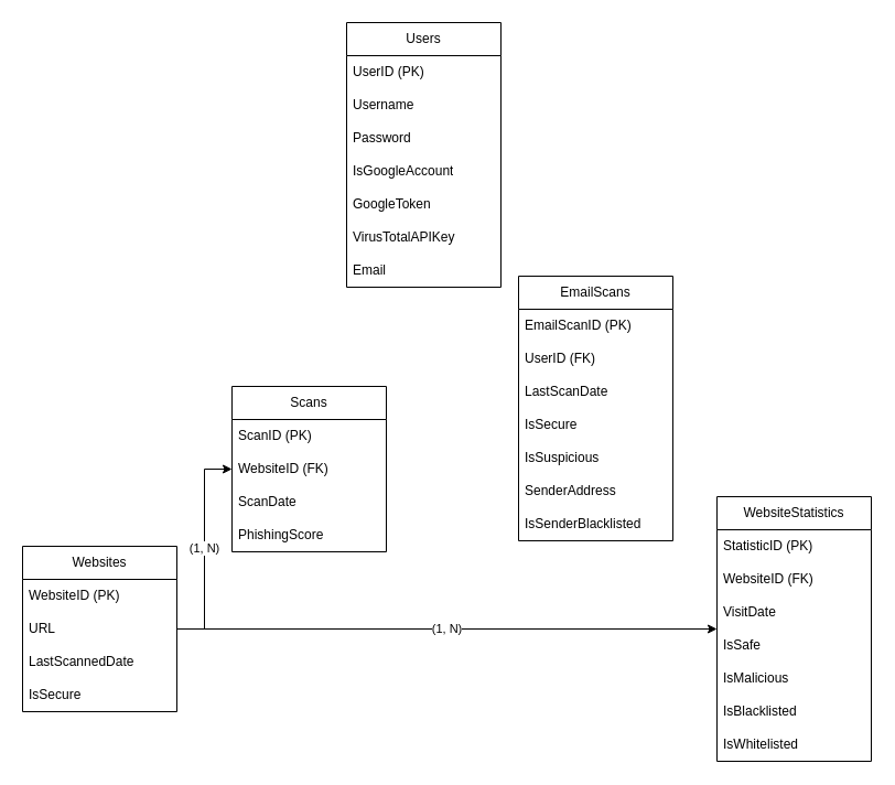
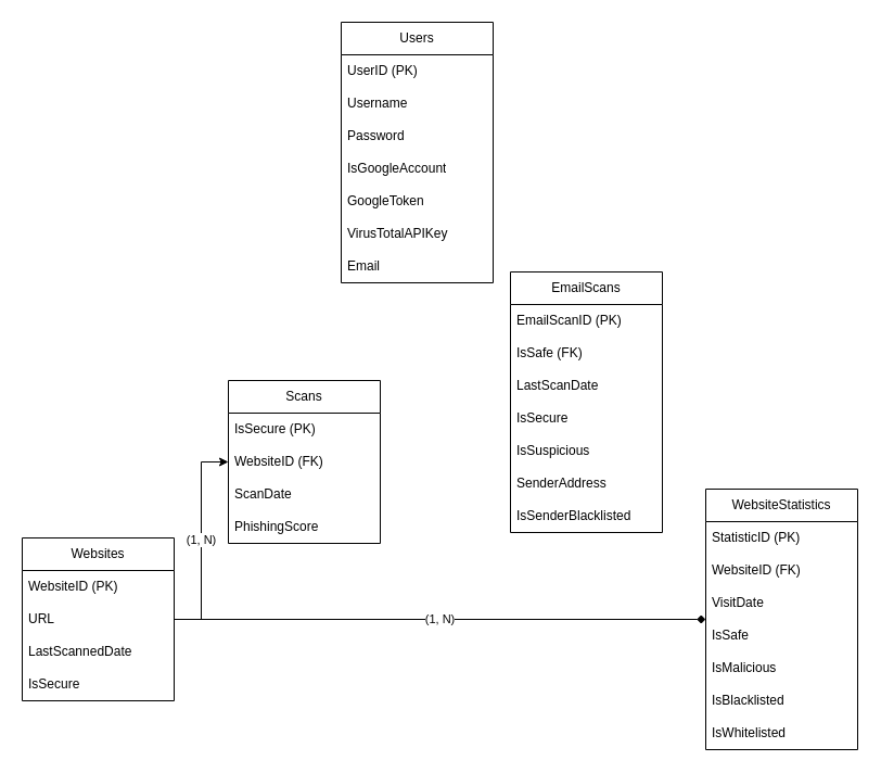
  <mxCell id="0" />
  <mxCell id="1" parent="0" />
  <mxCell id="2" value="Users" style="swimlane;fontStyle=0;childLayout=stackLayout;horizontal=1;startSize=30;horizontalStack=0;resizeParent=1;resizeParentMax=0;resizeLast=0;collapsible=1;marginBottom=0;whiteSpace=wrap;html=1;" parent="1" vertex="1"><mxGeometry x="314" y="20" width="140" height="240" as="geometry" /></mxCell>
  <mxCell id="3" value="UserID (PK)" style="text;strokeColor=none;fillColor=none;align=left;verticalAlign=middle;spacingLeft=4;spacingRight=4;overflow=hidden;points=[[0,0.5],[1,0.5]];portConstraint=eastwest;rotatable=0;whiteSpace=wrap;html=1;" parent="2" vertex="1"><mxGeometry y="30" width="140" height="30" as="geometry" /></mxCell>
  <mxCell id="4" value="Username" style="text;strokeColor=none;fillColor=none;align=left;verticalAlign=middle;spacingLeft=4;spacingRight=4;overflow=hidden;points=[[0,0.5],[1,0.5]];portConstraint=eastwest;rotatable=0;whiteSpace=wrap;html=1;" parent="2" vertex="1"><mxGeometry y="60" width="140" height="30" as="geometry" /></mxCell>
  <mxCell id="5" value="Password" style="text;strokeColor=none;fillColor=none;align=left;verticalAlign=middle;spacingLeft=4;spacingRight=4;overflow=hidden;points=[[0,0.5],[1,0.5]];portConstraint=eastwest;rotatable=0;whiteSpace=wrap;html=1;" parent="2" vertex="1"><mxGeometry y="90" width="140" height="30" as="geometry" /></mxCell>
  <mxCell id="6" value="IsGoogleAccount" style="text;strokeColor=none;fillColor=none;align=left;verticalAlign=middle;spacingLeft=4;spacingRight=4;overflow=hidden;points=[[0,0.5],[1,0.5]];portConstraint=eastwest;rotatable=0;whiteSpace=wrap;html=1;" vertex="1" parent="2"><mxGeometry y="120" width="140" height="30" as="geometry" /></mxCell>
  <mxCell id="7" value="GoogleToken" style="text;strokeColor=none;fillColor=none;align=left;verticalAlign=middle;spacingLeft=4;spacingRight=4;overflow=hidden;points=[[0,0.5],[1,0.5]];portConstraint=eastwest;rotatable=0;whiteSpace=wrap;html=1;" vertex="1" parent="2"><mxGeometry y="150" width="140" height="30" as="geometry" /></mxCell>
  <mxCell id="8" value="VirusTotalAPIKey" style="text;strokeColor=none;fillColor=none;align=left;verticalAlign=middle;spacingLeft=4;spacingRight=4;overflow=hidden;points=[[0,0.5],[1,0.5]];portConstraint=eastwest;rotatable=0;whiteSpace=wrap;html=1;" vertex="1" parent="2"><mxGeometry y="180" width="140" height="30" as="geometry" /></mxCell>
  <mxCell id="9" value="Email" style="text;strokeColor=none;fillColor=none;align=left;verticalAlign=middle;spacingLeft=4;spacingRight=4;overflow=hidden;points=[[0,0.5],[1,0.5]];portConstraint=eastwest;rotatable=0;whiteSpace=wrap;html=1;" vertex="1" parent="2"><mxGeometry y="210" width="140" height="30" as="geometry" /></mxCell>
  <mxCell id="10" value="Websites" style="swimlane;fontStyle=0;childLayout=stackLayout;horizontal=1;startSize=30;horizontalStack=0;resizeParent=1;resizeParentMax=0;resizeLast=0;collapsible=1;marginBottom=0;whiteSpace=wrap;html=1;" parent="1" vertex="1"><mxGeometry x="20" y="495" width="140" height="150" as="geometry"><mxRectangle x="250" y="210" width="90" height="30" as="alternateBounds" /></mxGeometry></mxCell>
  <mxCell id="11" value="WebsiteID (PK)" style="text;strokeColor=none;fillColor=none;align=left;verticalAlign=middle;spacingLeft=4;spacingRight=4;overflow=hidden;points=[[0,0.5],[1,0.5]];portConstraint=eastwest;rotatable=0;whiteSpace=wrap;html=1;" parent="10" vertex="1"><mxGeometry y="30" width="140" height="30" as="geometry" /></mxCell>
  <mxCell id="12" value="URL" style="text;strokeColor=none;fillColor=none;align=left;verticalAlign=middle;spacingLeft=4;spacingRight=4;overflow=hidden;points=[[0,0.5],[1,0.5]];portConstraint=eastwest;rotatable=0;whiteSpace=wrap;html=1;" parent="10" vertex="1"><mxGeometry y="60" width="140" height="30" as="geometry" /></mxCell>
  <mxCell id="13" value="LastScannedDate&lt;br&gt;" style="text;strokeColor=none;fillColor=none;align=left;verticalAlign=middle;spacingLeft=4;spacingRight=4;overflow=hidden;points=[[0,0.5],[1,0.5]];portConstraint=eastwest;rotatable=0;whiteSpace=wrap;html=1;" parent="10" vertex="1"><mxGeometry y="90" width="140" height="30" as="geometry" /></mxCell>
  <mxCell id="14" value="IsSecure" style="text;strokeColor=none;fillColor=none;align=left;verticalAlign=middle;spacingLeft=4;spacingRight=4;overflow=hidden;points=[[0,0.5],[1,0.5]];portConstraint=eastwest;rotatable=0;whiteSpace=wrap;html=1;" parent="10" vertex="1"><mxGeometry y="120" width="140" height="30" as="geometry" /></mxCell>
  <mxCell id="15" value="Scans" style="swimlane;fontStyle=0;childLayout=stackLayout;horizontal=1;startSize=30;horizontalStack=0;resizeParent=1;resizeParentMax=0;resizeLast=0;collapsible=1;marginBottom=0;whiteSpace=wrap;html=1;" parent="1" vertex="1"><mxGeometry x="210" y="350" width="140" height="150" as="geometry" /></mxCell>
- <mxCell id="16" value="ScanID (PK)" style="text;strokeColor=none;fillColor=none;align=left;verticalAlign=middle;spacingLeft=4;spacingRight=4;overflow=hidden;points=[[0,0.5],[1,0.5]];portConstraint=eastwest;rotatable=0;whiteSpace=wrap;html=1;" parent="15" vertex="1"><mxGeometry y="30" width="140" height="30" as="geometry" /></mxCell>
+ <mxCell id="16" value="IsSecure (PK)" style="text;strokeColor=none;fillColor=none;align=left;verticalAlign=middle;spacingLeft=4;spacingRight=4;overflow=hidden;points=[[0,0.5],[1,0.5]];portConstraint=eastwest;rotatable=0;whiteSpace=wrap;html=1;" parent="15" vertex="1"><mxGeometry y="30" width="140" height="30" as="geometry" /></mxCell>
  <mxCell id="17" value="WebsiteID (FK)" style="text;strokeColor=none;fillColor=none;align=left;verticalAlign=middle;spacingLeft=4;spacingRight=4;overflow=hidden;points=[[0,0.5],[1,0.5]];portConstraint=eastwest;rotatable=0;whiteSpace=wrap;html=1;" parent="15" vertex="1"><mxGeometry y="60" width="140" height="30" as="geometry" /></mxCell>
  <mxCell id="18" value="ScanDate" style="text;strokeColor=none;fillColor=none;align=left;verticalAlign=middle;spacingLeft=4;spacingRight=4;overflow=hidden;points=[[0,0.5],[1,0.5]];portConstraint=eastwest;rotatable=0;whiteSpace=wrap;html=1;" parent="15" vertex="1"><mxGeometry y="90" width="140" height="30" as="geometry" /></mxCell>
  <mxCell id="19" value="PhishingScore" style="text;strokeColor=none;fillColor=none;align=left;verticalAlign=middle;spacingLeft=4;spacingRight=4;overflow=hidden;points=[[0,0.5],[1,0.5]];portConstraint=eastwest;rotatable=0;whiteSpace=wrap;html=1;" parent="15" vertex="1"><mxGeometry y="120" width="140" height="30" as="geometry" /></mxCell>
  <mxCell id="20" value="EmailScans" style="swimlane;fontStyle=0;childLayout=stackLayout;horizontal=1;startSize=30;horizontalStack=0;resizeParent=1;resizeParentMax=0;resizeLast=0;collapsible=1;marginBottom=0;whiteSpace=wrap;html=1;" parent="1" vertex="1"><mxGeometry x="470" y="250" width="140" height="240" as="geometry" /></mxCell>
  <mxCell id="21" value="EmailScanID&amp;nbsp;(PK)" style="text;strokeColor=none;fillColor=none;align=left;verticalAlign=middle;spacingLeft=4;spacingRight=4;overflow=hidden;points=[[0,0.5],[1,0.5]];portConstraint=eastwest;rotatable=0;whiteSpace=wrap;html=1;" parent="20" vertex="1"><mxGeometry y="30" width="140" height="30" as="geometry" /></mxCell>
- <mxCell id="22" value="UserID (FK)" style="text;strokeColor=none;fillColor=none;align=left;verticalAlign=middle;spacingLeft=4;spacingRight=4;overflow=hidden;points=[[0,0.5],[1,0.5]];portConstraint=eastwest;rotatable=0;whiteSpace=wrap;html=1;" parent="20" vertex="1"><mxGeometry y="60" width="140" height="30" as="geometry" /></mxCell>
+ <mxCell id="22" value="IsSafe (FK)" style="text;strokeColor=none;fillColor=none;align=left;verticalAlign=middle;spacingLeft=4;spacingRight=4;overflow=hidden;points=[[0,0.5],[1,0.5]];portConstraint=eastwest;rotatable=0;whiteSpace=wrap;html=1;" parent="20" vertex="1"><mxGeometry y="60" width="140" height="30" as="geometry" /></mxCell>
  <mxCell id="23" value="LastScanDate" style="text;strokeColor=none;fillColor=none;align=left;verticalAlign=middle;spacingLeft=4;spacingRight=4;overflow=hidden;points=[[0,0.5],[1,0.5]];portConstraint=eastwest;rotatable=0;whiteSpace=wrap;html=1;" parent="20" vertex="1"><mxGeometry y="90" width="140" height="30" as="geometry" /></mxCell>
  <mxCell id="24" value="IsSecure" style="text;strokeColor=none;fillColor=none;align=left;verticalAlign=middle;spacingLeft=4;spacingRight=4;overflow=hidden;points=[[0,0.5],[1,0.5]];portConstraint=eastwest;rotatable=0;whiteSpace=wrap;html=1;" parent="20" vertex="1"><mxGeometry y="120" width="140" height="30" as="geometry" /></mxCell>
  <mxCell id="25" value="IsSuspicious" style="text;strokeColor=none;fillColor=none;align=left;verticalAlign=middle;spacingLeft=4;spacingRight=4;overflow=hidden;points=[[0,0.5],[1,0.5]];portConstraint=eastwest;rotatable=0;whiteSpace=wrap;html=1;" vertex="1" parent="20"><mxGeometry y="150" width="140" height="30" as="geometry" /></mxCell>
  <mxCell id="26" value="SenderAddress" style="text;strokeColor=none;fillColor=none;align=left;verticalAlign=middle;spacingLeft=4;spacingRight=4;overflow=hidden;points=[[0,0.5],[1,0.5]];portConstraint=eastwest;rotatable=0;whiteSpace=wrap;html=1;" vertex="1" parent="20"><mxGeometry y="180" width="140" height="30" as="geometry" /></mxCell>
  <mxCell id="27" value="IsSenderBlacklisted" style="text;strokeColor=none;fillColor=none;align=left;verticalAlign=middle;spacingLeft=4;spacingRight=4;overflow=hidden;points=[[0,0.5],[1,0.5]];portConstraint=eastwest;rotatable=0;whiteSpace=wrap;html=1;" vertex="1" parent="20"><mxGeometry y="210" width="140" height="30" as="geometry" /></mxCell>
  <mxCell id="28" value="WebsiteStatistics" style="swimlane;fontStyle=0;childLayout=stackLayout;horizontal=1;startSize=30;horizontalStack=0;resizeParent=1;resizeParentMax=0;resizeLast=0;collapsible=1;marginBottom=0;whiteSpace=wrap;html=1;" parent="1" vertex="1"><mxGeometry x="650" y="450" width="140" height="240" as="geometry" /></mxCell>
  <mxCell id="29" value="StatisticID&amp;nbsp;(PK)" style="text;strokeColor=none;fillColor=none;align=left;verticalAlign=middle;spacingLeft=4;spacingRight=4;overflow=hidden;points=[[0,0.5],[1,0.5]];portConstraint=eastwest;rotatable=0;whiteSpace=wrap;html=1;" parent="28" vertex="1"><mxGeometry y="30" width="140" height="30" as="geometry" /></mxCell>
  <mxCell id="30" value="WebsiteID (FK)" style="text;strokeColor=none;fillColor=none;align=left;verticalAlign=middle;spacingLeft=4;spacingRight=4;overflow=hidden;points=[[0,0.5],[1,0.5]];portConstraint=eastwest;rotatable=0;whiteSpace=wrap;html=1;" parent="28" vertex="1"><mxGeometry y="60" width="140" height="30" as="geometry" /></mxCell>
  <mxCell id="31" value="VisitDate" style="text;strokeColor=none;fillColor=none;align=left;verticalAlign=middle;spacingLeft=4;spacingRight=4;overflow=hidden;points=[[0,0.5],[1,0.5]];portConstraint=eastwest;rotatable=0;whiteSpace=wrap;html=1;" parent="28" vertex="1"><mxGeometry y="90" width="140" height="30" as="geometry" /></mxCell>
  <mxCell id="32" value="IsSafe" style="text;strokeColor=none;fillColor=none;align=left;verticalAlign=middle;spacingLeft=4;spacingRight=4;overflow=hidden;points=[[0,0.5],[1,0.5]];portConstraint=eastwest;rotatable=0;whiteSpace=wrap;html=1;" parent="28" vertex="1"><mxGeometry y="120" width="140" height="30" as="geometry" /></mxCell>
  <mxCell id="33" value="IsMalicious" style="text;strokeColor=none;fillColor=none;align=left;verticalAlign=middle;spacingLeft=4;spacingRight=4;overflow=hidden;points=[[0,0.5],[1,0.5]];portConstraint=eastwest;rotatable=0;whiteSpace=wrap;html=1;" parent="28" vertex="1"><mxGeometry y="150" width="140" height="30" as="geometry" /></mxCell>
  <mxCell id="34" value="IsBlacklisted" style="text;strokeColor=none;fillColor=none;align=left;verticalAlign=middle;spacingLeft=4;spacingRight=4;overflow=hidden;points=[[0,0.5],[1,0.5]];portConstraint=eastwest;rotatable=0;whiteSpace=wrap;html=1;" parent="28" vertex="1"><mxGeometry y="180" width="140" height="30" as="geometry" /></mxCell>
  <mxCell id="35" value="IsWhitelisted" style="text;strokeColor=none;fillColor=none;align=left;verticalAlign=middle;spacingLeft=4;spacingRight=4;overflow=hidden;points=[[0,0.5],[1,0.5]];portConstraint=eastwest;rotatable=0;whiteSpace=wrap;html=1;" parent="28" vertex="1"><mxGeometry y="210" width="140" height="30" as="geometry" /></mxCell>
  <mxCell id="36" value="(1, N)" style="edgeStyle=orthogonalEdgeStyle;rounded=0;orthogonalLoop=1;jettySize=auto;html=1;entryX=0;entryY=0.5;entryDx=0;entryDy=0;" parent="1" source="12" target="17" edge="1"><mxGeometry relative="1" as="geometry" /></mxCell>
- <mxCell id="37" value="(1, N)" style="edgeStyle=orthogonalEdgeStyle;rounded=0;orthogonalLoop=1;jettySize=auto;html=1;" parent="1" source="12" target="28" edge="1"><mxGeometry relative="1" as="geometry" /></mxCell>
+ <mxCell id="37" value="(1, N)" style="edgeStyle=orthogonalEdgeStyle;rounded=0;orthogonalLoop=1;jettySize=auto;html=1;endArrow=diamond;" parent="1" source="12" target="28" edge="1"><mxGeometry relative="1" as="geometry" /></mxCell>
